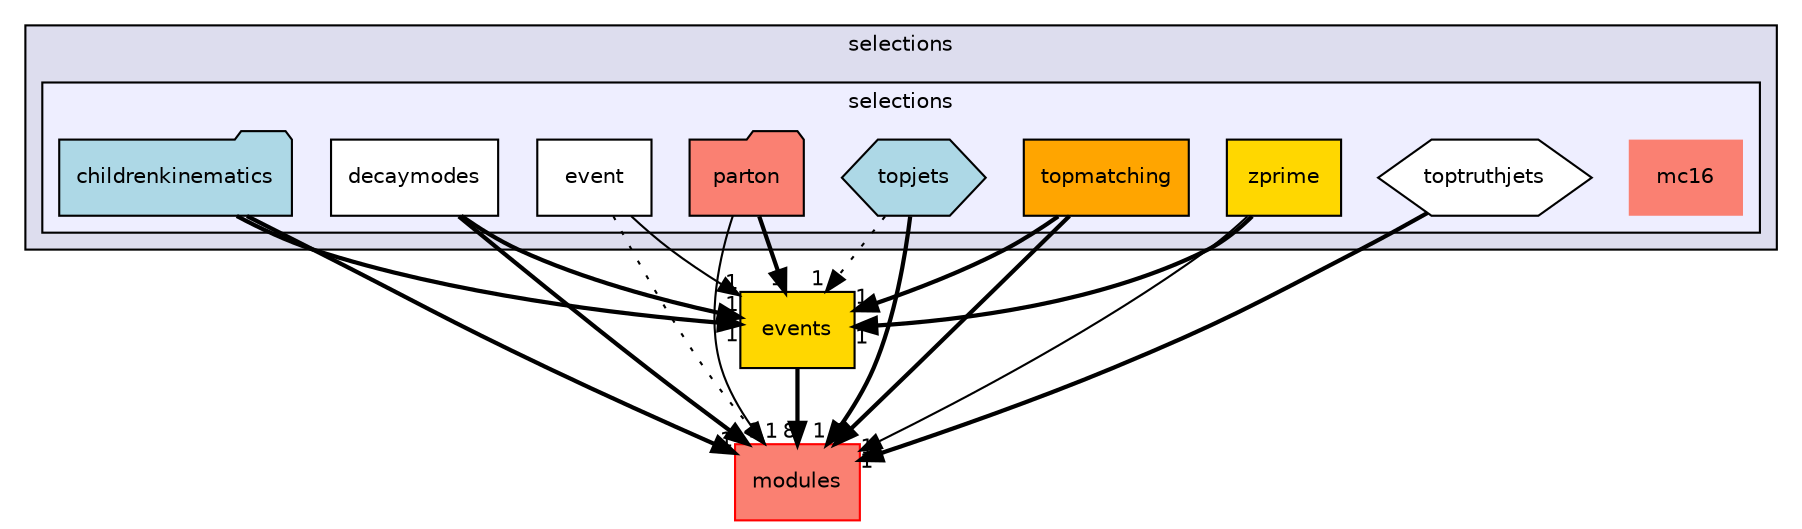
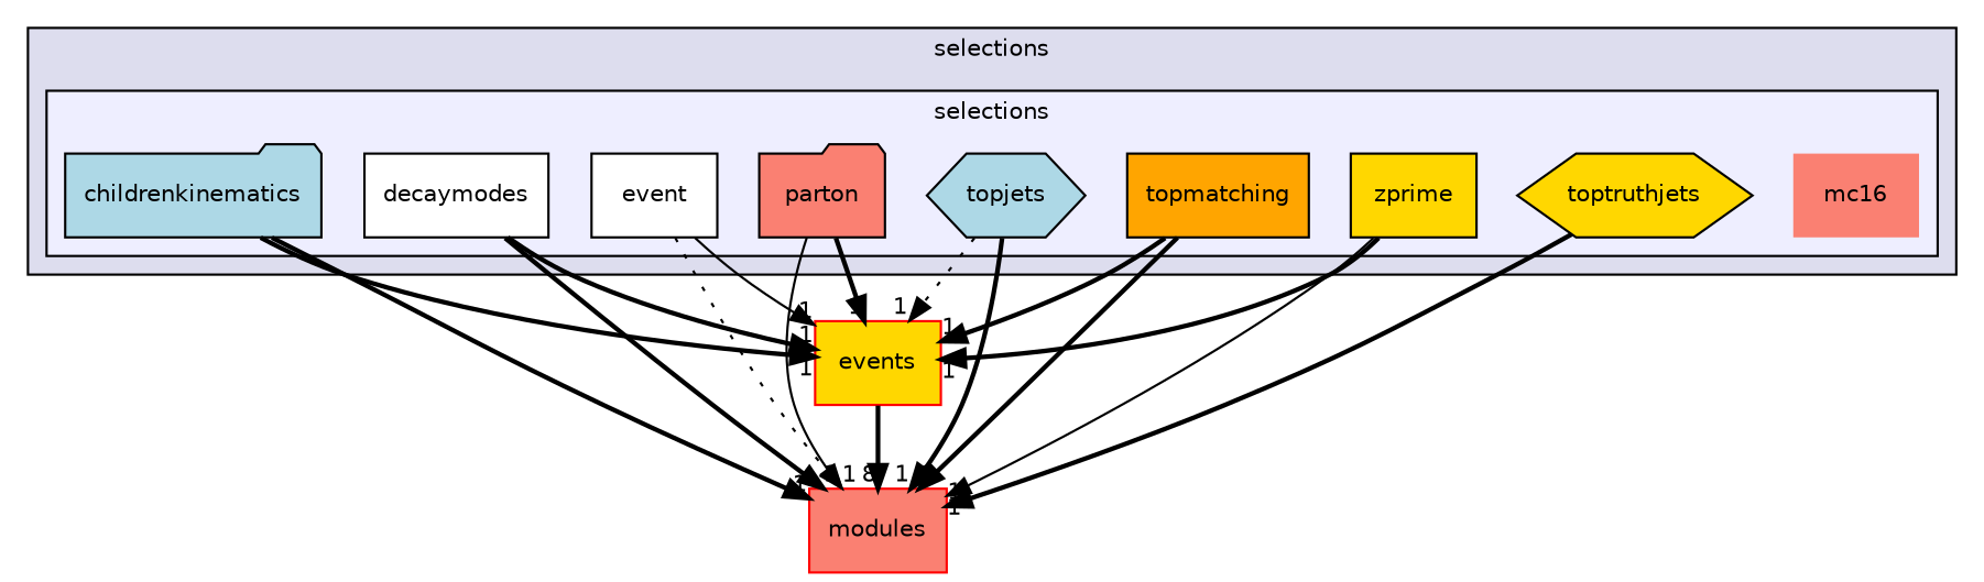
  digraph {
    compound=true
    node [fillcolor=salmon fontname=Helvetica fontsize=10 shape=box style=filled color=black]
    edge [headlabel=1 labeldistance=1.5 labelfontname=Helvetica labelfontsize=10 style=bold]
    n1 [label=mc16 shape=plaintext color=""]
    n2 [fillcolor=lightblue label=childrenkinematics shape=folder]
    n3 [fillcolor=white label=decaymodes]
    n4 [fillcolor=white label=event]
    n5 [label=parton shape=folder]
    n6 [fillcolor=lightblue label=topjets shape=hexagon]
    n7 [fillcolor=orange label=topmatching]
-   n8 [fillcolor=white label=toptruthjets shape=hexagon]
+   n8 [fillcolor=gold label=toptruthjets shape=hexagon]
    n9 [fillcolor=gold label=zprime]
-   n10 [fillcolor=gold label=events]
+   n10 [color=red fillcolor=gold label=events]
    n11 [color=red label=modules]
    subgraph cluster_1 {
      bgcolor="#ddddee"
      fontname=Helvetica
      fontsize=10
      label=selections
      pencolor=black
      subgraph cluster_2 {
        bgcolor="#eeeeff"
        fontname=Helvetica
        fontsize=10
        label=selections
        pencolor=black
        n1
        n2
        n3
        n4
        n5
        n6
        n7
        n8
        n9
      }
    }
    n2 -> n10
    n2 -> n11
    n3 -> n10
    n3 -> n11
    n4 -> n10 [style=solid]
    n4 -> n11 [style=dotted]
    n5 -> n10
    n5 -> n11 [style=solid]
    n6 -> n10 [style=dotted]
    n6 -> n11
    n7 -> n10
    n7 -> n11
    n8 -> n11
    n9 -> n10
    n9 -> n11 [style=solid]
    n10 -> n11 [headlabel=8]
  }
